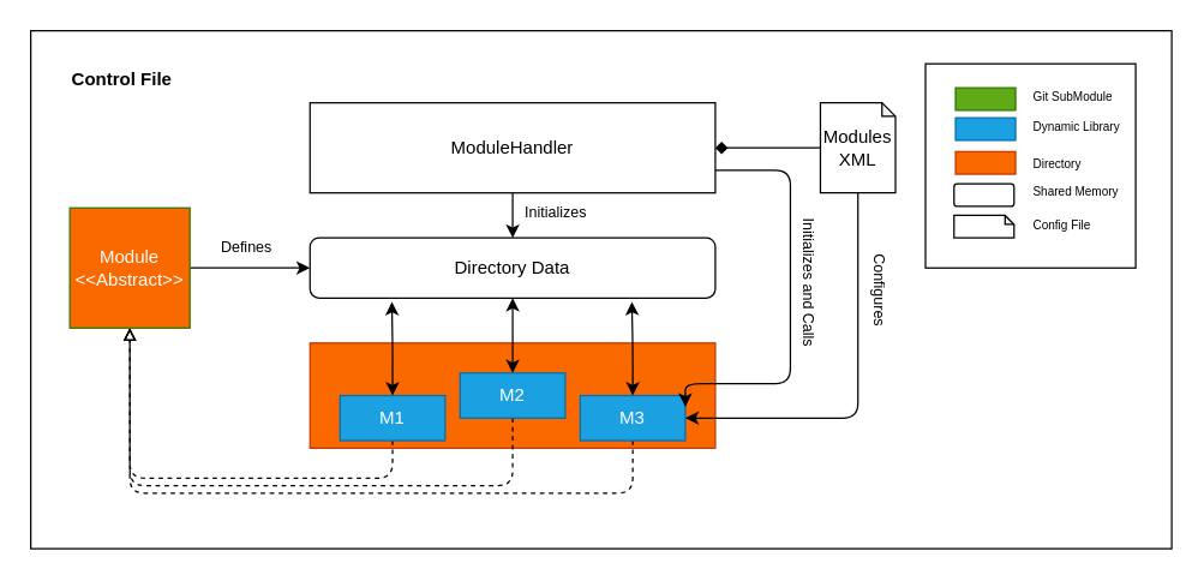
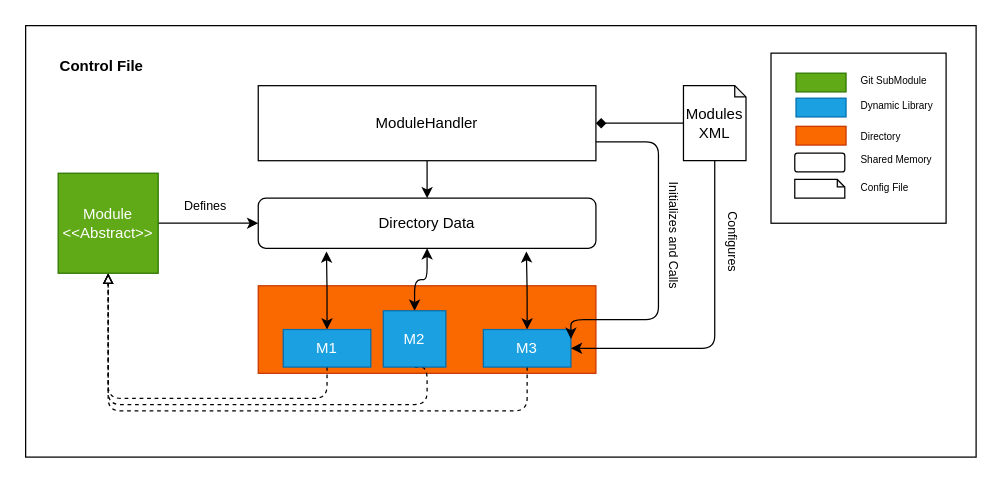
  <mxCell id="0" />
  <mxCell id="1" parent="0" />
  <mxCell id="2" value="" style="rounded=0;whiteSpace=wrap;html=1;" vertex="1" parent="1"><mxGeometry x="20" y="20" width="760" height="345" as="geometry" /></mxCell>
  <mxCell id="3" value="" style="rounded=0;whiteSpace=wrap;html=1;fontSize=8;" vertex="1" parent="1"><mxGeometry x="616" y="42" width="140" height="136" as="geometry" /></mxCell>
  <mxCell id="4" style="edgeStyle=orthogonalEdgeStyle;html=1;exitX=1;exitY=0.5;exitDx=0;exitDy=0;startArrow=diamond;startFill=1;endArrow=none;endFill=0;" edge="1" parent="1" source="6" target="21"><mxGeometry relative="1" as="geometry" /></mxCell>
  <mxCell id="5" style="edgeStyle=orthogonalEdgeStyle;html=1;exitX=0.5;exitY=1;exitDx=0;exitDy=0;entryX=0.5;entryY=0;entryDx=0;entryDy=0;startArrow=none;startFill=0;endArrow=classic;endFill=1;strokeColor=#000000;" edge="1" parent="1" source="6" target="17"><mxGeometry relative="1" as="geometry" /></mxCell>
  <mxCell id="6" value="ModuleHandler" style="rounded=0;whiteSpace=wrap;html=1;" vertex="1" parent="1"><mxGeometry x="206" y="68" width="270" height="60" as="geometry" /></mxCell>
  <mxCell id="7" value="" style="rounded=0;whiteSpace=wrap;html=1;fillColor=#fa6800;fontColor=#000000;strokeColor=#C73500;" vertex="1" parent="1"><mxGeometry x="206" y="228" width="270" height="70" as="geometry" /></mxCell>
  <mxCell id="8" style="edgeStyle=orthogonalEdgeStyle;html=1;exitX=0.5;exitY=1;exitDx=0;exitDy=0;entryX=0.5;entryY=1;entryDx=0;entryDy=0;endArrow=block;endFill=0;dashed=1;" edge="1" parent="1" source="10" target="19"><mxGeometry relative="1" as="geometry"><Array as="points"><mxPoint x="261" y="318" /><mxPoint x="86" y="318" /></Array></mxGeometry></mxCell>
  <mxCell id="9" style="edgeStyle=orthogonalEdgeStyle;html=1;exitX=0.5;exitY=0;exitDx=0;exitDy=0;entryX=0.202;entryY=1.064;entryDx=0;entryDy=0;entryPerimeter=0;startArrow=classic;startFill=1;" edge="1" parent="1" source="10" target="17"><mxGeometry relative="1" as="geometry" /></mxCell>
  <mxCell id="10" value="M1" style="rounded=0;whiteSpace=wrap;html=1;fillColor=#1ba1e2;fontColor=#ffffff;strokeColor=#006EAF;" vertex="1" parent="1"><mxGeometry x="226" y="263" width="70" height="30" as="geometry" /></mxCell>
  <mxCell id="11" style="edgeStyle=orthogonalEdgeStyle;html=1;exitX=0.5;exitY=1;exitDx=0;exitDy=0;entryX=0.5;entryY=1;entryDx=0;entryDy=0;endArrow=block;endFill=0;dashed=1;" edge="1" parent="1" source="13" target="19"><mxGeometry relative="1" as="geometry"><Array as="points"><mxPoint x="341" y="323" /><mxPoint x="86" y="323" /></Array></mxGeometry></mxCell>
  <mxCell id="12" style="edgeStyle=orthogonalEdgeStyle;html=1;exitX=0.5;exitY=0;exitDx=0;exitDy=0;entryX=0.5;entryY=1;entryDx=0;entryDy=0;startArrow=classic;startFill=1;" edge="1" parent="1" source="13" target="17"><mxGeometry relative="1" as="geometry" /></mxCell>
- <mxCell id="13" value="M2" style="rounded=0;whiteSpace=wrap;html=1;fillColor=#1ba1e2;fontColor=#ffffff;strokeColor=#006EAF;" vertex="1" parent="1"><mxGeometry x="306" y="248" width="70" height="30" as="geometry" /></mxCell>
+ <mxCell id="13" value="M2" style="rounded=0;whiteSpace=wrap;html=1;fillColor=#1ba1e2;fontColor=#ffffff;strokeColor=#006EAF;" vertex="1" parent="1"><mxGeometry x="306" y="248" width="50" height="45" as="geometry" /></mxCell>
  <mxCell id="14" style="edgeStyle=orthogonalEdgeStyle;html=1;exitX=0.5;exitY=1;exitDx=0;exitDy=0;entryX=0.5;entryY=1;entryDx=0;entryDy=0;endArrow=block;endFill=0;dashed=1;" edge="1" parent="1" source="16" target="19"><mxGeometry relative="1" as="geometry"><Array as="points"><mxPoint x="421" y="328" /><mxPoint x="86" y="328" /></Array></mxGeometry></mxCell>
  <mxCell id="15" style="edgeStyle=orthogonalEdgeStyle;html=1;exitX=0.5;exitY=0;exitDx=0;exitDy=0;entryX=0.794;entryY=1.064;entryDx=0;entryDy=0;entryPerimeter=0;startArrow=classic;startFill=1;" edge="1" parent="1" source="16" target="17"><mxGeometry relative="1" as="geometry" /></mxCell>
  <mxCell id="16" value="M3" style="rounded=0;whiteSpace=wrap;html=1;fillColor=#1ba1e2;fontColor=#ffffff;strokeColor=#006EAF;" vertex="1" parent="1"><mxGeometry x="386" y="263" width="70" height="30" as="geometry" /></mxCell>
  <mxCell id="17" value="Directory Data" style="rounded=1;whiteSpace=wrap;html=1;" vertex="1" parent="1"><mxGeometry x="206" y="158" width="270" height="40" as="geometry" /></mxCell>
  <mxCell id="18" style="edgeStyle=none;html=1;exitX=1;exitY=0.5;exitDx=0;exitDy=0;" edge="1" parent="1" source="19" target="17"><mxGeometry relative="1" as="geometry" /></mxCell>
- <mxCell id="19" value="Module&lt;br&gt;&amp;lt;&amp;lt;Abstract&amp;gt;&amp;gt;" style="whiteSpace=wrap;html=1;aspect=fixed;fillColor=#fa6800;fontColor=#ffffff;strokeColor=#2D7600;" vertex="1" parent="1"><mxGeometry x="46" y="138" width="80" height="80" as="geometry" /></mxCell>
+ <mxCell id="19" value="Module&lt;br&gt;&amp;lt;&amp;lt;Abstract&amp;gt;&amp;gt;" style="whiteSpace=wrap;html=1;aspect=fixed;fillColor=#60a917;fontColor=#ffffff;strokeColor=#2D7600;" vertex="1" parent="1"><mxGeometry x="46" y="138" width="80" height="80" as="geometry" /></mxCell>
  <mxCell id="20" style="edgeStyle=orthogonalEdgeStyle;html=1;exitX=0.5;exitY=1;exitDx=0;exitDy=0;exitPerimeter=0;entryX=1;entryY=0.5;entryDx=0;entryDy=0;startArrow=none;startFill=0;endArrow=classic;endFill=1;" edge="1" parent="1" source="21" target="16"><mxGeometry relative="1" as="geometry" /></mxCell>
  <mxCell id="21" value="Modules&lt;br&gt;XML" style="shape=note;whiteSpace=wrap;html=1;backgroundOutline=1;darkOpacity=0.05;size=9;" vertex="1" parent="1"><mxGeometry x="546" y="68" width="50" height="60" as="geometry" /></mxCell>
  <mxCell id="22" value="&lt;b&gt;Control File&lt;/b&gt;" style="text;html=1;strokeColor=none;fillColor=none;align=center;verticalAlign=middle;whiteSpace=wrap;rounded=0;" vertex="1" parent="1"><mxGeometry x="36" y="38" width="90" height="30" as="geometry" /></mxCell>
  <mxCell id="23" value="&lt;font style=&quot;font-size: 10px&quot;&gt;Defines&lt;/font&gt;" style="text;html=1;strokeColor=none;fillColor=none;align=center;verticalAlign=middle;whiteSpace=wrap;rounded=0;" vertex="1" parent="1"><mxGeometry x="139" y="154" width="50" height="20" as="geometry" /></mxCell>
  <mxCell id="24" value="&lt;span style=&quot;font-size: 10px&quot;&gt;Configures&lt;/span&gt;" style="text;html=1;strokeColor=none;fillColor=none;align=center;verticalAlign=middle;whiteSpace=wrap;rounded=0;rotation=90;" vertex="1" parent="1"><mxGeometry x="561" y="183" width="50" height="20" as="geometry" /></mxCell>
  <mxCell id="25" style="edgeStyle=orthogonalEdgeStyle;html=1;exitX=1;exitY=0.75;exitDx=0;exitDy=0;entryX=1;entryY=0.25;entryDx=0;entryDy=0;fontSize=10;startArrow=none;startFill=0;endArrow=classic;endFill=1;strokeColor=#000000;" edge="1" parent="1" source="6" target="16"><mxGeometry relative="1" as="geometry"><Array as="points"><mxPoint x="526" y="113" /><mxPoint x="526" y="255" /></Array></mxGeometry></mxCell>
  <mxCell id="26" value="&lt;span style=&quot;font-size: 10px&quot;&gt;Initializes and Calls&lt;/span&gt;" style="text;html=1;strokeColor=none;fillColor=none;align=center;verticalAlign=middle;whiteSpace=wrap;rounded=0;rotation=90;" vertex="1" parent="1"><mxGeometry x="488" y="178" width="102" height="20" as="geometry" /></mxCell>
  <mxCell id="27" value="" style="group" vertex="1" connectable="0" parent="1"><mxGeometry x="636" y="58" width="40" height="100" as="geometry" /></mxCell>
  <mxCell id="28" value="" style="rounded=0;whiteSpace=wrap;html=1;fillColor=#60a917;fontColor=#ffffff;strokeColor=#2D7600;" vertex="1" parent="27"><mxGeometry width="40" height="15" as="geometry" /></mxCell>
  <mxCell id="29" value="" style="rounded=0;whiteSpace=wrap;html=1;fillColor=#1ba1e2;fontColor=#ffffff;strokeColor=#006EAF;" vertex="1" parent="27"><mxGeometry y="20" width="40" height="15" as="geometry" /></mxCell>
  <mxCell id="30" value="" style="rounded=0;whiteSpace=wrap;html=1;fillColor=#fa6800;fontColor=#000000;strokeColor=#C73500;" vertex="1" parent="27"><mxGeometry y="42.5" width="40" height="15" as="geometry" /></mxCell>
  <mxCell id="31" value="" style="rounded=1;whiteSpace=wrap;html=1;" vertex="1" parent="27"><mxGeometry x="-1" y="64" width="40" height="15" as="geometry" /></mxCell>
  <mxCell id="32" value="" style="shape=note;whiteSpace=wrap;html=1;backgroundOutline=1;darkOpacity=0.05;size=6;" vertex="1" parent="27"><mxGeometry x="-1" y="85" width="40" height="15" as="geometry" /></mxCell>
- <mxCell id="33" value="&lt;font style=&quot;font-size: 10px&quot;&gt;Initializes&lt;/font&gt;" style="text;html=1;strokeColor=none;fillColor=none;align=center;verticalAlign=middle;whiteSpace=wrap;rounded=0;" vertex="1" parent="1"><mxGeometry x="345" y="131" width="50" height="20" as="geometry" /></mxCell>
  <mxCell id="34" value="&lt;font style=&quot;font-size: 8px&quot;&gt;Git SubModule&lt;/font&gt;" style="text;html=1;strokeColor=none;fillColor=none;align=left;verticalAlign=middle;whiteSpace=wrap;rounded=0;fontSize=10;" vertex="1" parent="1"><mxGeometry x="686" y="58" width="60" height="10" as="geometry" /></mxCell>
  <mxCell id="35" value="&lt;font style=&quot;font-size: 8px&quot;&gt;Dynamic Library&lt;/font&gt;" style="text;html=1;strokeColor=none;fillColor=none;align=left;verticalAlign=middle;whiteSpace=wrap;rounded=0;fontSize=10;" vertex="1" parent="1"><mxGeometry x="686" y="78" width="60" height="10" as="geometry" /></mxCell>
  <mxCell id="36" value="&lt;font style=&quot;font-size: 8px&quot;&gt;Directory&lt;/font&gt;" style="text;html=1;strokeColor=none;fillColor=none;align=left;verticalAlign=middle;whiteSpace=wrap;rounded=0;fontSize=10;" vertex="1" parent="1"><mxGeometry x="686" y="103" width="60" height="10" as="geometry" /></mxCell>
  <mxCell id="37" value="&lt;font style=&quot;font-size: 8px&quot;&gt;Shared Memory&lt;/font&gt;" style="text;html=1;strokeColor=none;fillColor=none;align=left;verticalAlign=middle;whiteSpace=wrap;rounded=0;fontSize=10;" vertex="1" parent="1"><mxGeometry x="686" y="121" width="60" height="10" as="geometry" /></mxCell>
  <mxCell id="38" value="&lt;font style=&quot;font-size: 8px&quot;&gt;Config File&lt;/font&gt;" style="text;html=1;strokeColor=none;fillColor=none;align=left;verticalAlign=middle;whiteSpace=wrap;rounded=0;fontSize=10;" vertex="1" parent="1"><mxGeometry x="686" y="144" width="60" height="10" as="geometry" /></mxCell>
